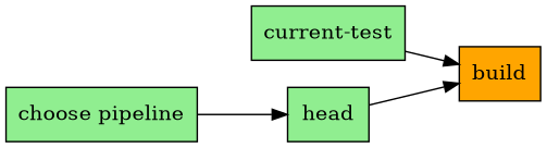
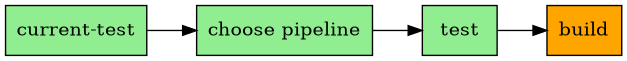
  digraph {
    rankdir=LR
    node [fillcolor="#90ee90" shape=box style=filled]
    n1 [label="current-test"]
    n2 [label="choose pipeline"]
-   n3 [label=head]
+   n3 [label=test]
    n4 [fillcolor="#ffa500" label=build]
-   n1 -> n4
+   n1 -> n2
    n2 -> n3
    n3 -> n4
  }
